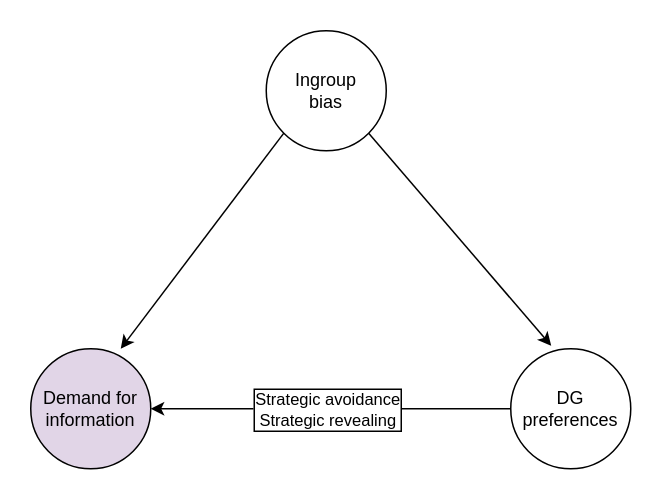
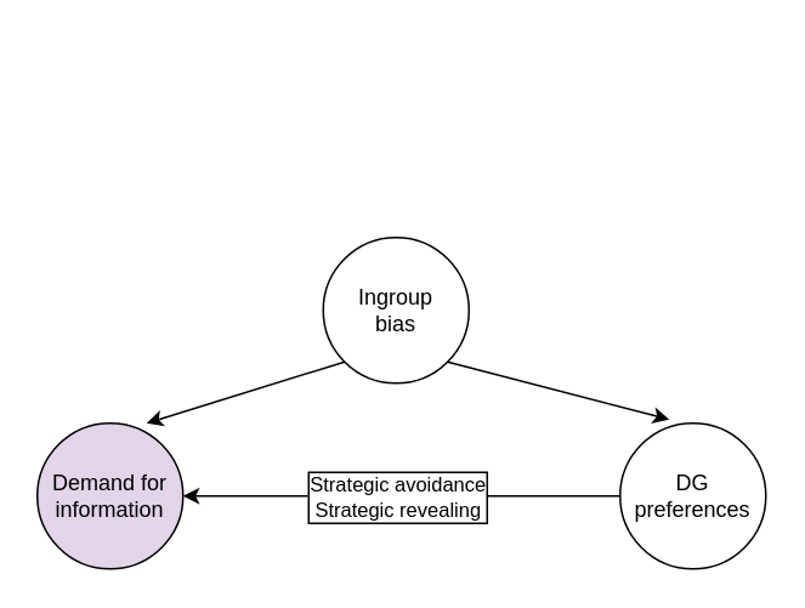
  <mxCell id="0" />
  <mxCell id="1" parent="0" />
- <mxCell id="2" value="Ingroup &lt;br&gt;bias" style="ellipse;whiteSpace=wrap;html=1;aspect=fixed;" vertex="1" parent="1"><mxGeometry x="177" y="20" width="80" height="80" as="geometry" /></mxCell>
+ <mxCell id="2" value="Ingroup &lt;br&gt;bias" style="ellipse;whiteSpace=wrap;html=1;aspect=fixed;" vertex="1" parent="1"><mxGeometry x="177" y="130" width="80" height="80" as="geometry" /></mxCell>
  <mxCell id="3" value="Demand for information" style="ellipse;whiteSpace=wrap;html=1;aspect=fixed;fillColor=#e1d5e7;" vertex="1" parent="1"><mxGeometry x="20" y="232" width="80" height="80" as="geometry" /></mxCell>
  <mxCell id="4" style="edgeStyle=orthogonalEdgeStyle;rounded=0;orthogonalLoop=1;jettySize=auto;html=1;exitX=0;exitY=0.5;exitDx=0;exitDy=0;entryX=1;entryY=0.5;entryDx=0;entryDy=0;" edge="1" parent="1" source="6" target="3"><mxGeometry relative="1" as="geometry" /></mxCell>
  <mxCell id="5" value="Strategic avoidance&lt;br&gt;Strategic revealing" style="edgeLabel;html=1;align=center;verticalAlign=middle;resizable=0;points=[];labelBackgroundColor=#FFFFFF;labelBorderColor=#000000;" vertex="1" connectable="0" parent="4"><mxGeometry x="0.05" y="2" relative="1" as="geometry"><mxPoint x="3" y="-2" as="offset" /></mxGeometry></mxCell>
  <mxCell id="6" value="DG preferences" style="ellipse;whiteSpace=wrap;html=1;aspect=fixed;" vertex="1" parent="1"><mxGeometry x="340" y="232" width="80" height="80" as="geometry" /></mxCell>
  <mxCell id="7" value="" style="endArrow=classic;html=1;exitX=0;exitY=1;exitDx=0;exitDy=0;entryX=0.75;entryY=0;entryDx=0;entryDy=0;entryPerimeter=0;" edge="1" parent="1" source="2" target="3"><mxGeometry width="50" height="50" relative="1" as="geometry"><mxPoint x="207" y="230" as="sourcePoint" /><mxPoint x="257" y="180" as="targetPoint" /></mxGeometry></mxCell>
  <mxCell id="8" value="" style="endArrow=classic;html=1;exitX=1;exitY=1;exitDx=0;exitDy=0;" edge="1" parent="1" source="2"><mxGeometry width="50" height="50" relative="1" as="geometry"><mxPoint x="198.716" y="98.284" as="sourcePoint" /><mxPoint x="367" y="230" as="targetPoint" /></mxGeometry></mxCell>
